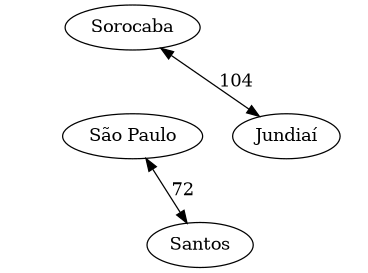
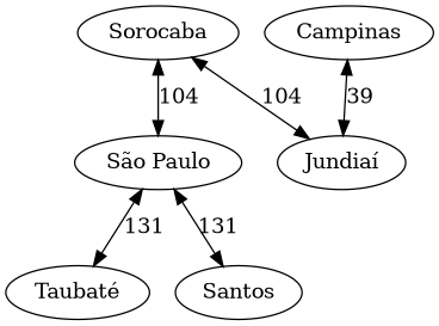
  digraph {
    edge [dir=both]
    "São Paulo"
+   "Taubaté"
    Santos
+   Campinas
    "Jundiaí"
    Sorocaba
-   "São Paulo" -> Santos [label=72]
+   "São Paulo" -> "Taubaté" [label=131]
+   "São Paulo" -> Santos [label=131]
+   Campinas -> "Jundiaí" [label=39]
+   Sorocaba -> "São Paulo" [label=104]
    Sorocaba -> "Jundiaí" [label=104]
  }
